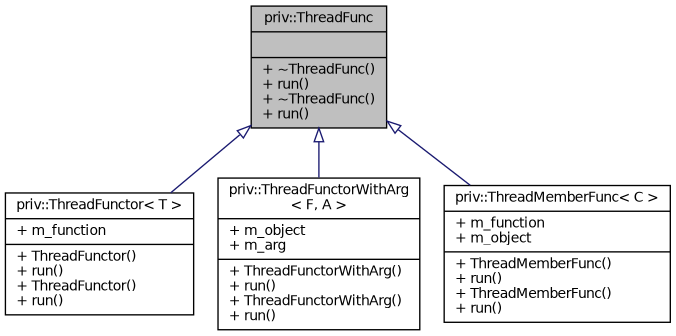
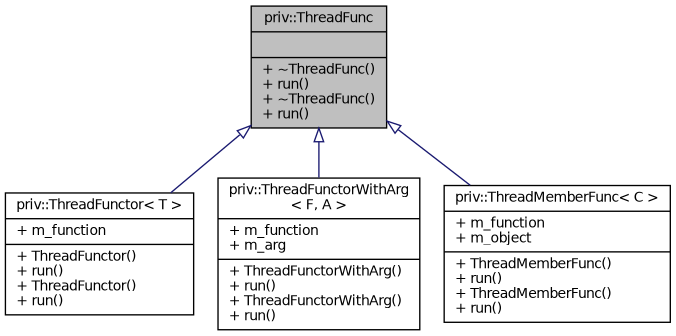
  digraph {
    node [color=black fillcolor=white fontname=Helvetica fontsize=10 shape=record style=filled]
    edge [arrowtail=onormal color=midnightblue dir=back fontname=Helvetica fontsize=10 labelfontname=Helvetica labelfontsize=10 style=solid]
    n1 [fillcolor=grey75 fontcolor=black height=0.2 label="{priv::ThreadFunc\n||+ ~ThreadFunc()\l+ run()\l+ ~ThreadFunc()\l+ run()\l}" width=0.4]
    n2 [height=0.2 label="{priv::ThreadFunctor\< T \>\n|+ m_function\l|+ ThreadFunctor()\l+ run()\l+ ThreadFunctor()\l+ run()\l}" width=0.4]
-   n3 [height=0.2 label="{priv::ThreadFunctorWithArg\l\< F, A \>\n|+ m_object\l+ m_arg\l|+ ThreadFunctorWithArg()\l+ run()\l+ ThreadFunctorWithArg()\l+ run()\l}" width=0.4]
+   n3 [height=0.2 label="{priv::ThreadFunctorWithArg\l\< F, A \>\n|+ m_function\l+ m_arg\l|+ ThreadFunctorWithArg()\l+ run()\l+ ThreadFunctorWithArg()\l+ run()\l}" width=0.4]
    n4 [height=0.2 label="{priv::ThreadMemberFunc\< C \>\n|+ m_function\l+ m_object\l|+ ThreadMemberFunc()\l+ run()\l+ ThreadMemberFunc()\l+ run()\l}" width=0.4]
    n1 -> n2
    n1 -> n3
    n1 -> n4
  }
